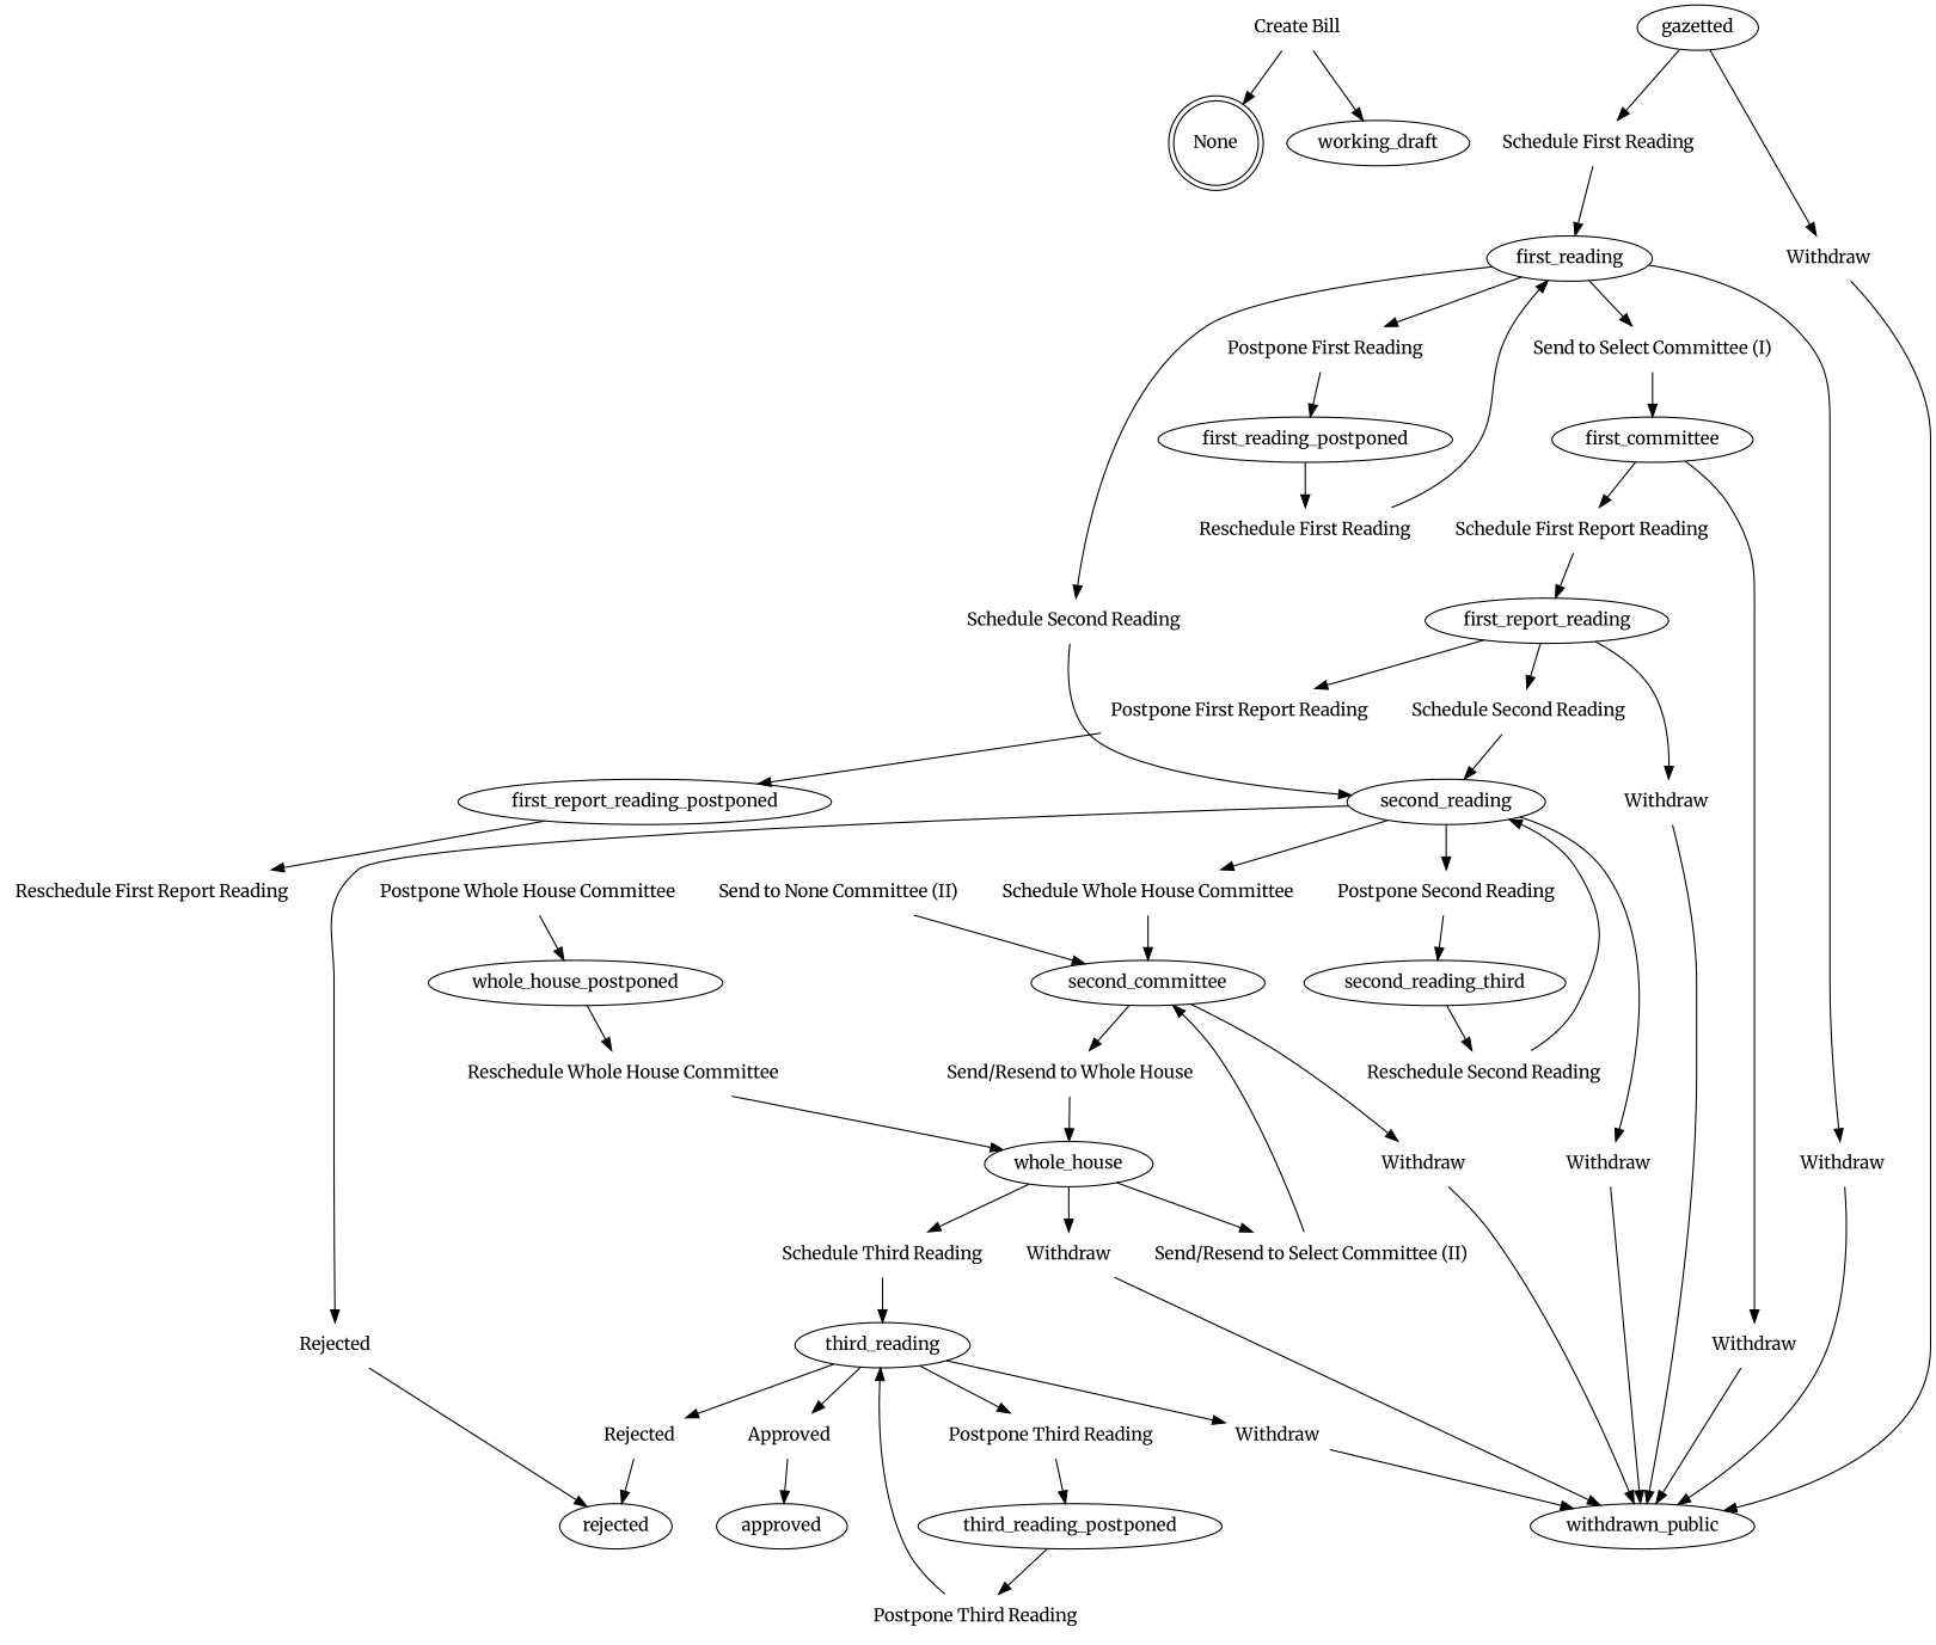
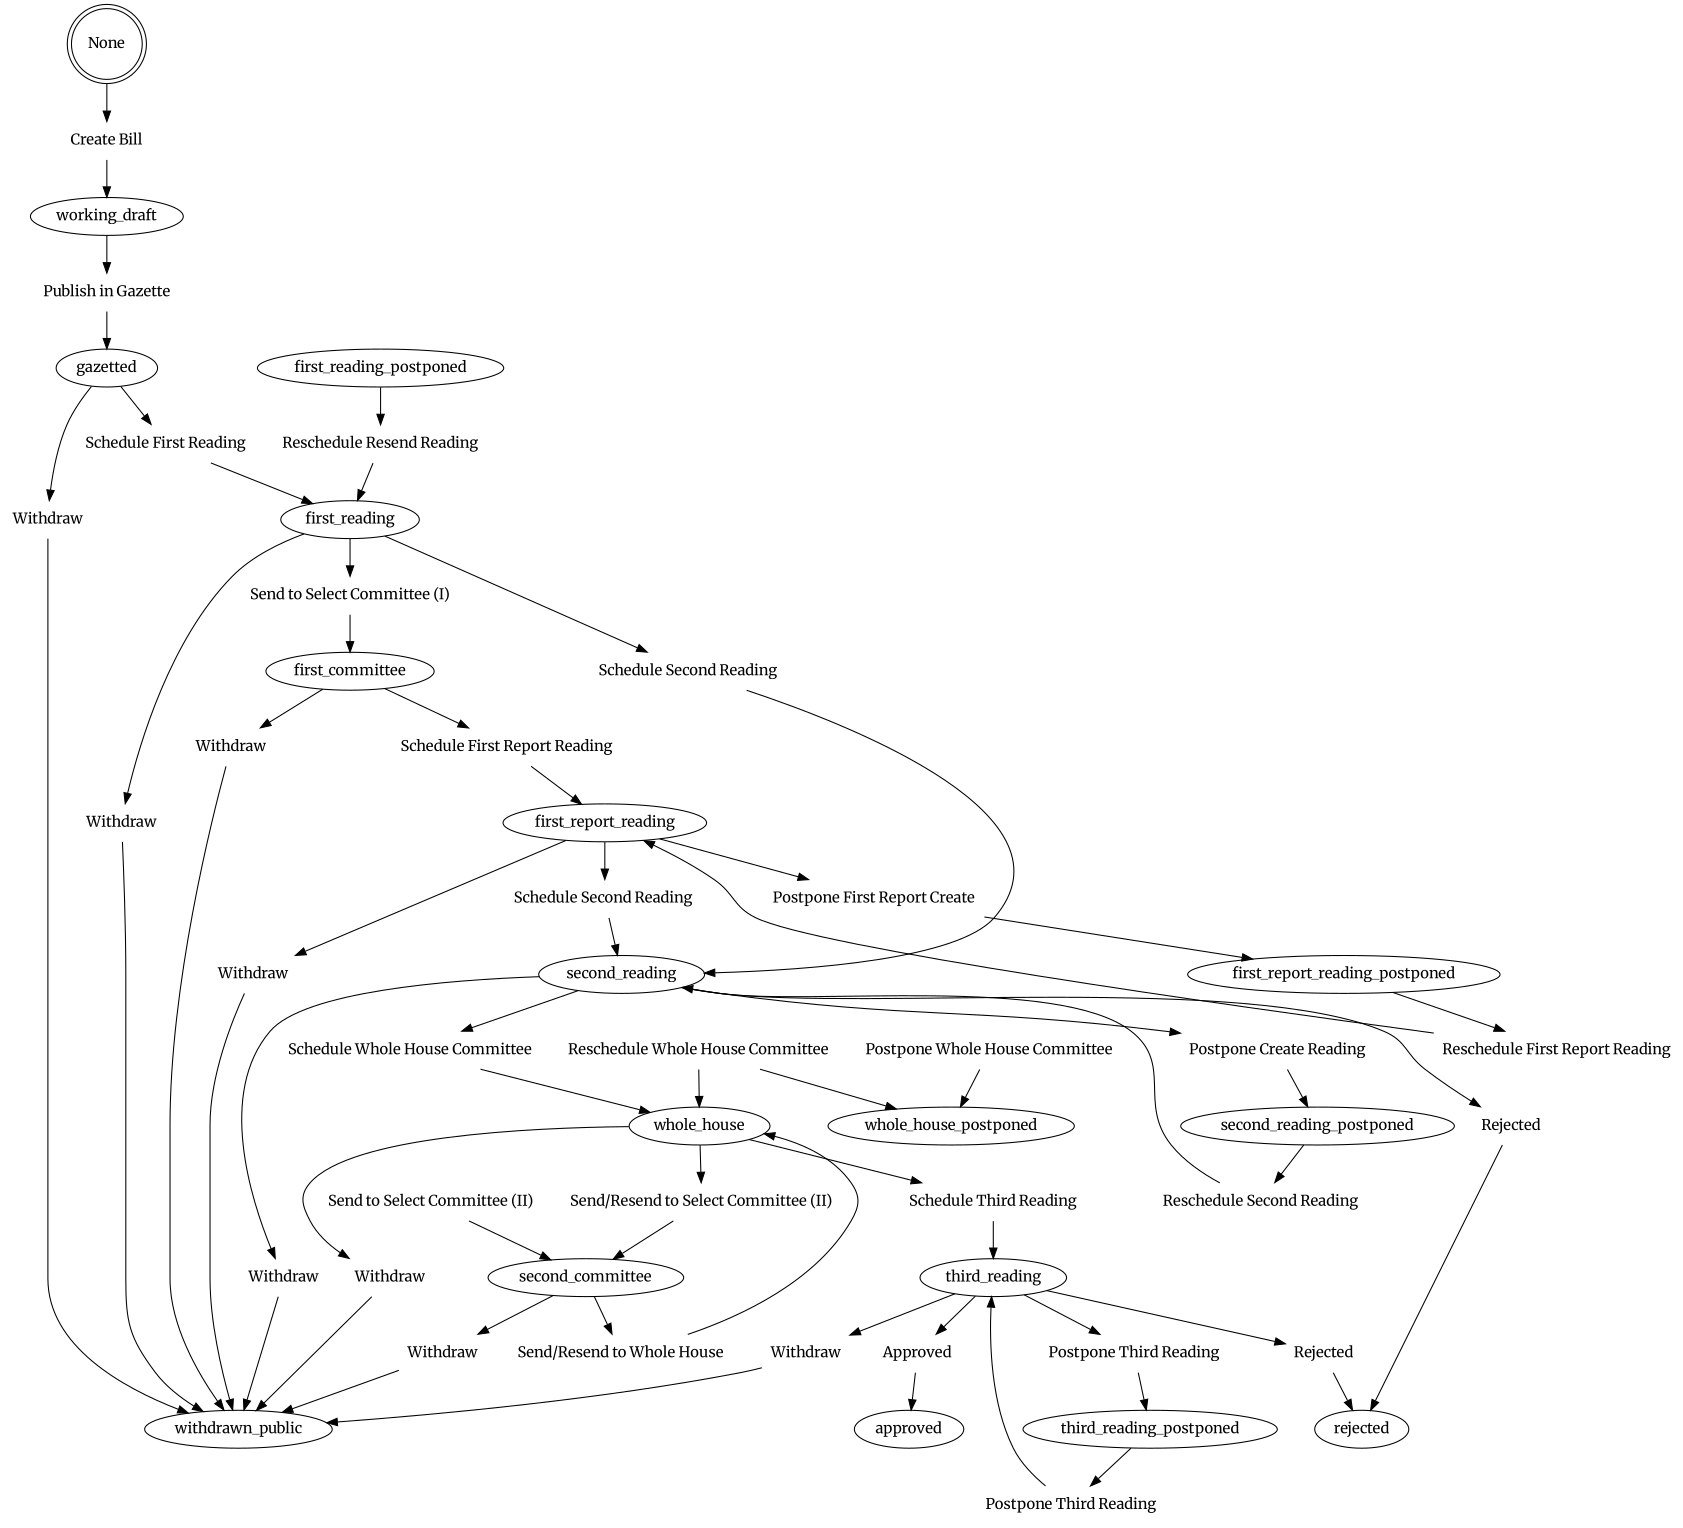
  digraph {
    fontname=Merriweather
    node [fontname=Merriweather shape=none]
    edge [fontname=Merriweather]
    None [shape=doublecircle]
    n2 [label="Create Bill"]
    working_draft [shape=""]
+   n4 [label="Publish in Gazette"]
    gazetted [shape=""]
    n6 [label="Schedule First Reading"]
    n7 [label=Withdraw]
    first_reading [shape=""]
    withdrawn_public [shape=""]
    n10 [label="Schedule Second Reading"]
-   n11 [label="Postpone First Reading"]
    n12 [label=Withdraw]
    n13 [label="Send to Select Committee (I)"]
    second_reading [shape=""]
    first_reading_postponed [shape=""]
    first_committee [shape=""]
    n17 [label=Withdraw]
    n18 [label=Rejected]
    n19 [label="Schedule Whole House Committee"]
-   n20 [label="Postpone Second Reading"]
-   n21 [label="Send to None Committee (II)"]
+   n20 [label="Postpone Create Reading"]
+   n21 [label="Send to Select Committee (II)"]
    second_committee [shape=""]
    rejected [shape=""]
    whole_house [shape=""]
-   second_reading_postponed [label=second_reading_third shape=""]
-   n26 [label="Reschedule First Reading"]
+   second_reading_postponed [shape=""]
+   n26 [label="Reschedule Resend Reading"]
    n27 [label="Schedule First Report Reading"]
    n28 [label=Withdraw]
    first_report_reading [shape=""]
    n30 [label="Schedule Second Reading "]
    n31 [label=Withdraw]
-   n32 [label="Postpone First Report Reading"]
+   n32 [label="Postpone First Report Create"]
    first_report_reading_postponed [shape=""]
    n34 [label="Reschedule First Report Reading"]
    n35 [label="Send/Resend to Whole House"]
    n36 [label=Withdraw]
    n37 [label=Withdraw]
    n38 [label="Send/Resend to Select Committee (II)"]
    n39 [label="Schedule Third Reading"]
    n40 [label="Postpone Whole House Committee"]
    whole_house_postponed [shape=""]
    third_reading [shape=""]
    n43 [label="Reschedule Second Reading"]
    n44 [label="Reschedule Whole House Committee"]
    n45 [label=Approved]
    n46 [label="Postpone Third Reading"]
    n47 [label=Rejected]
    n48 [label=Withdraw]
    approved [shape=""]
    third_reading_postponed [shape=""]
    n51 [label="Postpone Third Reading"]
-   n2 -> None
+   None -> n2
    n2 -> working_draft
+   working_draft -> n4
+   n4 -> gazetted
    gazetted -> n6
    gazetted -> n7
    n6 -> first_reading
    n7 -> withdrawn_public
    first_reading -> n10
-   first_reading -> n11
    first_reading -> n12
    first_reading -> n13
    n10 -> second_reading
-   n11 -> first_reading_postponed
    n12 -> withdrawn_public
    n13 -> first_committee
    second_reading -> n17
    second_reading -> n18
    second_reading -> n19
    second_reading -> n20
    first_reading_postponed -> n26
    first_committee -> n27
    first_committee -> n28
    n17 -> withdrawn_public
    n18 -> rejected
-   n19 -> second_committee
+   n19 -> whole_house
    n20 -> second_reading_postponed
    n21 -> second_committee
    second_committee -> n35
    second_committee -> n36
    whole_house -> n37
    whole_house -> n38
    whole_house -> n39
    second_reading_postponed -> n43
    n26 -> first_reading
    n27 -> first_report_reading
    n28 -> withdrawn_public
    first_report_reading -> n30
    first_report_reading -> n31
    first_report_reading -> n32
    n30 -> second_reading
    n31 -> withdrawn_public
    n32 -> first_report_reading_postponed
    first_report_reading_postponed -> n34
+   n34 -> first_report_reading
    n35 -> whole_house
    n36 -> withdrawn_public
    n37 -> withdrawn_public
    n38 -> second_committee
    n39 -> third_reading
    n40 -> whole_house_postponed
-   whole_house_postponed -> n44
+   n44 -> whole_house_postponed
    third_reading -> n45
    third_reading -> n46
    third_reading -> n47
    third_reading -> n48
    n43 -> second_reading
    n44 -> whole_house
    n45 -> approved
    n46 -> third_reading_postponed
    n47 -> rejected
    n48 -> withdrawn_public
    third_reading_postponed -> n51
    n51 -> third_reading
  }
